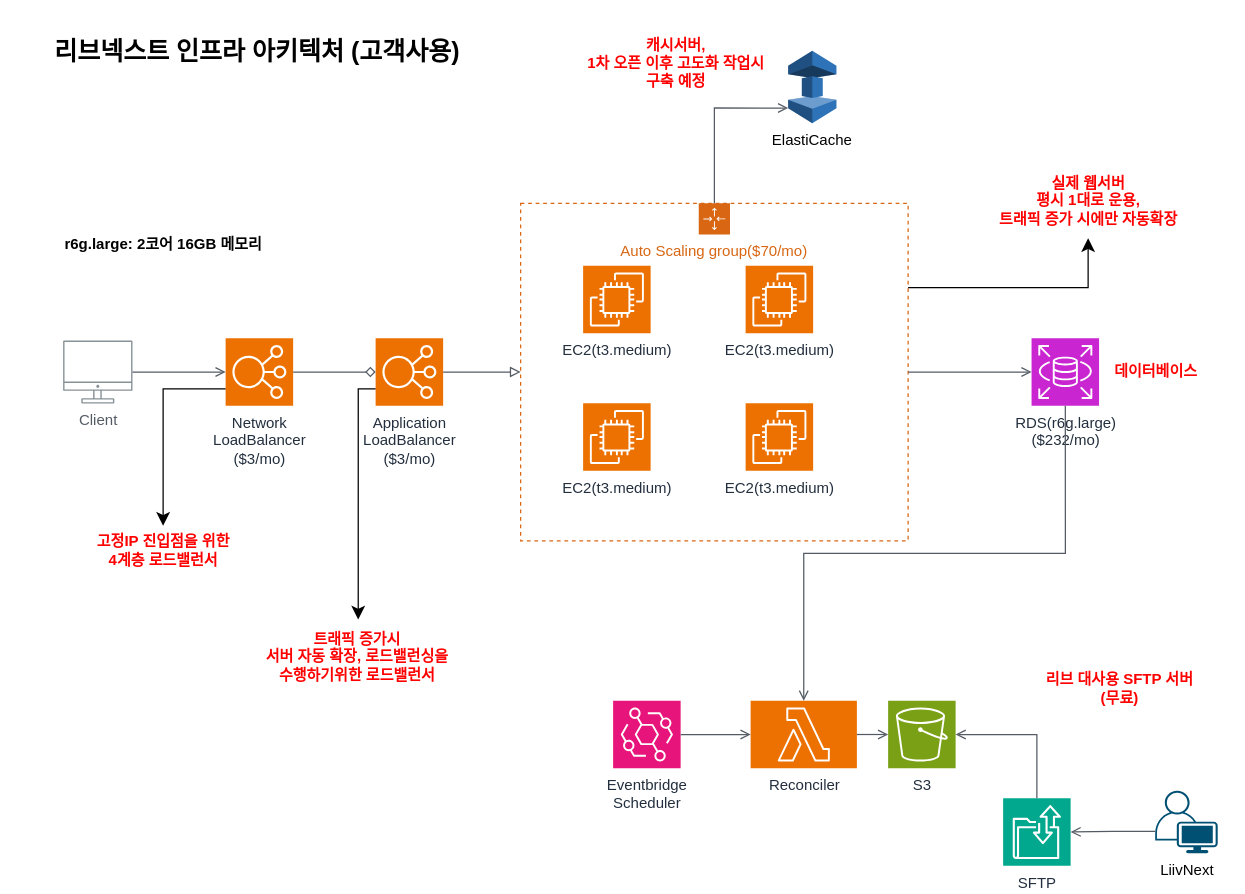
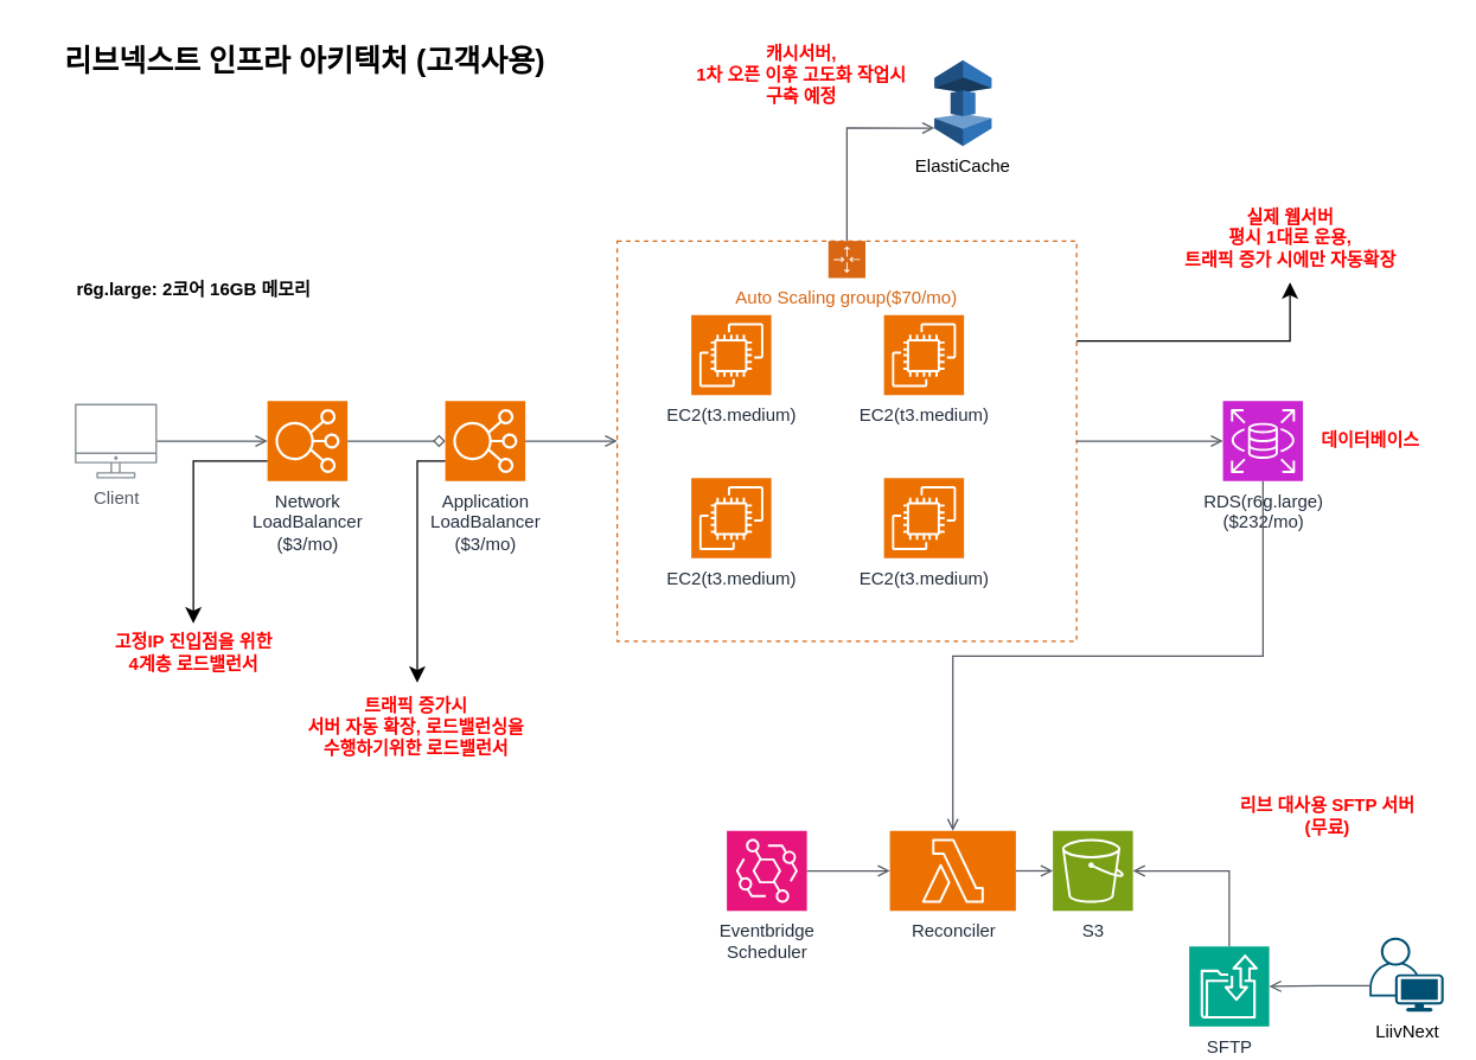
  <mxCell id="0" />
  <mxCell id="1" parent="0" />
  <mxCell id="2" value="Client" style="outlineConnect=0;gradientColor=none;fontColor=#545B64;strokeColor=none;fillColor=#879196;dashed=0;verticalLabelPosition=bottom;verticalAlign=top;align=center;html=1;fontSize=12;fontStyle=0;aspect=fixed;shape=mxgraph.aws4.illustration_desktop;pointerEvents=1;labelBackgroundColor=#ffffff;" parent="1" vertex="1"><mxGeometry x="50" y="271.75" width="55.49" height="50.5" as="geometry" /></mxCell>
  <mxCell id="3" value="RDS(r6g.large)&lt;br&gt;($232/mo)" style="sketch=0;points=[[0,0,0],[0.25,0,0],[0.5,0,0],[0.75,0,0],[1,0,0],[0,1,0],[0.25,1,0],[0.5,1,0],[0.75,1,0],[1,1,0],[0,0.25,0],[0,0.5,0],[0,0.75,0],[1,0.25,0],[1,0.5,0],[1,0.75,0]];outlineConnect=0;fontColor=#232F3E;fillColor=#C925D1;strokeColor=#ffffff;dashed=0;verticalLabelPosition=bottom;verticalAlign=top;align=center;html=1;fontSize=12;fontStyle=0;aspect=fixed;shape=mxgraph.aws4.resourceIcon;resIcon=mxgraph.aws4.rds;" parent="1" vertex="1"><mxGeometry x="824.75" y="270" width="54" height="54" as="geometry" /></mxCell>
  <mxCell id="4" value="Network &lt;br&gt;LoadBalancer&lt;br&gt;($3/mo)" style="sketch=0;points=[[0,0,0],[0.25,0,0],[0.5,0,0],[0.75,0,0],[1,0,0],[0,1,0],[0.25,1,0],[0.5,1,0],[0.75,1,0],[1,1,0],[0,0.25,0],[0,0.5,0],[0,0.75,0],[1,0.25,0],[1,0.5,0],[1,0.75,0]];outlineConnect=0;fontColor=#232F3E;fillColor=#ED7100;strokeColor=#ffffff;dashed=0;verticalLabelPosition=bottom;verticalAlign=top;align=center;html=1;fontSize=12;fontStyle=0;aspect=fixed;shape=mxgraph.aws4.resourceIcon;resIcon=mxgraph.aws4.elastic_load_balancing;" parent="1" vertex="1"><mxGeometry x="180" y="270" width="54" height="54" as="geometry" /></mxCell>
  <mxCell id="5" value="Application&lt;br&gt;LoadBalancer&lt;br&gt;($3/mo)" style="sketch=0;points=[[0,0,0],[0.25,0,0],[0.5,0,0],[0.75,0,0],[1,0,0],[0,1,0],[0.25,1,0],[0.5,1,0],[0.75,1,0],[1,1,0],[0,0.25,0],[0,0.5,0],[0,0.75,0],[1,0.25,0],[1,0.5,0],[1,0.75,0]];outlineConnect=0;fontColor=#232F3E;fillColor=#ED7100;strokeColor=#ffffff;dashed=0;verticalLabelPosition=bottom;verticalAlign=top;align=center;html=1;fontSize=12;fontStyle=0;aspect=fixed;shape=mxgraph.aws4.resourceIcon;resIcon=mxgraph.aws4.elastic_load_balancing;" parent="1" vertex="1"><mxGeometry x="300" y="270" width="54" height="54" as="geometry" /></mxCell>
  <mxCell id="6" value="" style="edgeStyle=orthogonalEdgeStyle;html=1;endArrow=diamond;elbow=vertical;startArrow=none;endFill=0;strokeColor=#545B64;rounded=0;exitX=1;exitY=0.5;exitDx=0;exitDy=0;exitPerimeter=0;entryX=0;entryY=0.5;entryDx=0;entryDy=0;entryPerimeter=0;" parent="1" source="4" target="5" edge="1"><mxGeometry width="100" relative="1" as="geometry"><mxPoint x="330" y="147" as="sourcePoint" /><mxPoint x="420" y="147" as="targetPoint" /></mxGeometry></mxCell>
  <mxCell id="7" value="Auto Scaling group($70/mo)" style="points=[[0,0],[0.25,0],[0.5,0],[0.75,0],[1,0],[1,0.25],[1,0.5],[1,0.75],[1,1],[0.75,1],[0.5,1],[0.25,1],[0,1],[0,0.75],[0,0.5],[0,0.25]];outlineConnect=0;gradientColor=none;html=1;whiteSpace=wrap;fontSize=12;fontStyle=0;container=1;pointerEvents=0;collapsible=0;recursiveResize=0;shape=mxgraph.aws4.groupCenter;grIcon=mxgraph.aws4.group_auto_scaling_group;grStroke=1;strokeColor=#D86613;fillColor=none;verticalAlign=top;align=center;fontColor=#D86613;dashed=1;spacingTop=25;" parent="1" vertex="1"><mxGeometry x="416" y="162" width="310" height="270" as="geometry" /></mxCell>
  <mxCell id="8" value="EC2(t3.medium)" style="sketch=0;points=[[0,0,0],[0.25,0,0],[0.5,0,0],[0.75,0,0],[1,0,0],[0,1,0],[0.25,1,0],[0.5,1,0],[0.75,1,0],[1,1,0],[0,0.25,0],[0,0.5,0],[0,0.75,0],[1,0.25,0],[1,0.5,0],[1,0.75,0]];outlineConnect=0;fontColor=#232F3E;fillColor=#ED7100;strokeColor=#ffffff;dashed=0;verticalLabelPosition=bottom;verticalAlign=top;align=center;html=1;fontSize=12;fontStyle=0;aspect=fixed;shape=mxgraph.aws4.resourceIcon;resIcon=mxgraph.aws4.ec2;" parent="7" vertex="1"><mxGeometry x="50" y="50" width="54" height="54" as="geometry" /></mxCell>
  <mxCell id="9" value="EC2(t3.medium)" style="sketch=0;points=[[0,0,0],[0.25,0,0],[0.5,0,0],[0.75,0,0],[1,0,0],[0,1,0],[0.25,1,0],[0.5,1,0],[0.75,1,0],[1,1,0],[0,0.25,0],[0,0.5,0],[0,0.75,0],[1,0.25,0],[1,0.5,0],[1,0.75,0]];outlineConnect=0;fontColor=#232F3E;fillColor=#ED7100;strokeColor=#ffffff;dashed=0;verticalLabelPosition=bottom;verticalAlign=top;align=center;html=1;fontSize=12;fontStyle=0;aspect=fixed;shape=mxgraph.aws4.resourceIcon;resIcon=mxgraph.aws4.ec2;" parent="7" vertex="1"><mxGeometry x="180" y="50" width="54" height="54" as="geometry" /></mxCell>
  <mxCell id="10" value="EC2(t3.medium)" style="sketch=0;points=[[0,0,0],[0.25,0,0],[0.5,0,0],[0.75,0,0],[1,0,0],[0,1,0],[0.25,1,0],[0.5,1,0],[0.75,1,0],[1,1,0],[0,0.25,0],[0,0.5,0],[0,0.75,0],[1,0.25,0],[1,0.5,0],[1,0.75,0]];outlineConnect=0;fontColor=#232F3E;fillColor=#ED7100;strokeColor=#ffffff;dashed=0;verticalLabelPosition=bottom;verticalAlign=top;align=center;html=1;fontSize=12;fontStyle=0;aspect=fixed;shape=mxgraph.aws4.resourceIcon;resIcon=mxgraph.aws4.ec2;" parent="7" vertex="1"><mxGeometry x="180" y="160" width="54" height="54" as="geometry" /></mxCell>
  <mxCell id="11" value="EC2(t3.medium)" style="sketch=0;points=[[0,0,0],[0.25,0,0],[0.5,0,0],[0.75,0,0],[1,0,0],[0,1,0],[0.25,1,0],[0.5,1,0],[0.75,1,0],[1,1,0],[0,0.25,0],[0,0.5,0],[0,0.75,0],[1,0.25,0],[1,0.5,0],[1,0.75,0]];outlineConnect=0;fontColor=#232F3E;fillColor=#ED7100;strokeColor=#ffffff;dashed=0;verticalLabelPosition=bottom;verticalAlign=top;align=center;html=1;fontSize=12;fontStyle=0;aspect=fixed;shape=mxgraph.aws4.resourceIcon;resIcon=mxgraph.aws4.ec2;" parent="7" vertex="1"><mxGeometry x="50" y="160" width="54" height="54" as="geometry" /></mxCell>
- <mxCell id="12" value="" style="edgeStyle=orthogonalEdgeStyle;html=1;endArrow=block;elbow=vertical;startArrow=none;endFill=0;strokeColor=#545B64;rounded=0;exitX=1;exitY=0.5;exitDx=0;exitDy=0;exitPerimeter=0;entryX=0;entryY=0.5;entryDx=0;entryDy=0;" parent="1" source="5" target="7" edge="1"><mxGeometry width="100" relative="1" as="geometry"><mxPoint x="482.5" y="296.5" as="sourcePoint" /><mxPoint x="585" y="297" as="targetPoint" /></mxGeometry></mxCell>
+ <mxCell id="12" value="" style="edgeStyle=orthogonalEdgeStyle;html=1;endArrow=open;elbow=vertical;startArrow=none;endFill=0;strokeColor=#545B64;rounded=0;exitX=1;exitY=0.5;exitDx=0;exitDy=0;exitPerimeter=0;entryX=0;entryY=0.5;entryDx=0;entryDy=0;" parent="1" source="5" target="7" edge="1"><mxGeometry width="100" relative="1" as="geometry"><mxPoint x="482.5" y="296.5" as="sourcePoint" /><mxPoint x="585" y="297" as="targetPoint" /></mxGeometry></mxCell>
  <mxCell id="13" value="" style="edgeStyle=orthogonalEdgeStyle;html=1;endArrow=open;elbow=vertical;startArrow=none;endFill=0;strokeColor=#545B64;rounded=0;exitX=0.5;exitY=0;exitDx=0;exitDy=0;entryX=0;entryY=0.79;entryDx=0;entryDy=0;entryPerimeter=0;" parent="1" source="7" target="14" edge="1"><mxGeometry width="100" relative="1" as="geometry"><mxPoint x="720" y="82" as="sourcePoint" /><mxPoint x="570.995" y="80" as="targetPoint" /></mxGeometry></mxCell>
  <mxCell id="14" value="ElastiCache" style="outlineConnect=0;dashed=0;verticalLabelPosition=bottom;verticalAlign=top;align=center;html=1;shape=mxgraph.aws3.elasticache;fillColor=#2E73B8;gradientColor=none;aspect=fixed;" parent="1" vertex="1"><mxGeometry x="630" y="40" width="38.67" height="58" as="geometry" /></mxCell>
  <mxCell id="15" value="" style="edgeStyle=orthogonalEdgeStyle;html=1;endArrow=open;elbow=vertical;startArrow=none;endFill=0;strokeColor=#545B64;rounded=0;exitX=1;exitY=0.5;exitDx=0;exitDy=0;entryX=0;entryY=0.5;entryDx=0;entryDy=0;entryPerimeter=0;" parent="1" source="7" target="3" edge="1"><mxGeometry width="100" relative="1" as="geometry"><mxPoint x="900" y="296.66" as="sourcePoint" /><mxPoint x="992" y="296.66" as="targetPoint" /></mxGeometry></mxCell>
  <mxCell id="16" value="Eventbridge&lt;br&gt;Scheduler" style="sketch=0;points=[[0,0,0],[0.25,0,0],[0.5,0,0],[0.75,0,0],[1,0,0],[0,1,0],[0.25,1,0],[0.5,1,0],[0.75,1,0],[1,1,0],[0,0.25,0],[0,0.5,0],[0,0.75,0],[1,0.25,0],[1,0.5,0],[1,0.75,0]];outlineConnect=0;fontColor=#232F3E;fillColor=#E7157B;strokeColor=#ffffff;dashed=0;verticalLabelPosition=bottom;verticalAlign=top;align=center;html=1;fontSize=12;fontStyle=0;aspect=fixed;shape=mxgraph.aws4.resourceIcon;resIcon=mxgraph.aws4.eventbridge;" parent="1" vertex="1"><mxGeometry x="490" y="560" width="54" height="54" as="geometry" /></mxCell>
  <mxCell id="17" value="" style="edgeStyle=orthogonalEdgeStyle;html=1;endArrow=open;elbow=vertical;startArrow=none;endFill=0;strokeColor=#545B64;rounded=0;" parent="1" source="2" target="4" edge="1"><mxGeometry width="100" relative="1" as="geometry"><mxPoint x="120" y="296.8" as="sourcePoint" /><mxPoint x="222" y="296.8" as="targetPoint" /></mxGeometry></mxCell>
  <mxCell id="18" value="Reconciler" style="sketch=0;points=[[0,0,0],[0.25,0,0],[0.5,0,0],[0.75,0,0],[1,0,0],[0,1,0],[0.25,1,0],[0.5,1,0],[0.75,1,0],[1,1,0],[0,0.25,0],[0,0.5,0],[0,0.75,0],[1,0.25,0],[1,0.5,0],[1,0.75,0]];outlineConnect=0;fontColor=#232F3E;fillColor=#ED7100;strokeColor=#ffffff;dashed=0;verticalLabelPosition=bottom;verticalAlign=top;align=center;html=1;fontSize=12;fontStyle=0;aspect=fixed;shape=mxgraph.aws4.resourceIcon;resIcon=mxgraph.aws4.lambda;" parent="1" vertex="1"><mxGeometry x="600" y="560" width="85" height="54" as="geometry" /></mxCell>
  <mxCell id="19" value="S3" style="sketch=0;points=[[0,0,0],[0.25,0,0],[0.5,0,0],[0.75,0,0],[1,0,0],[0,1,0],[0.25,1,0],[0.5,1,0],[0.75,1,0],[1,1,0],[0,0.25,0],[0,0.5,0],[0,0.75,0],[1,0.25,0],[1,0.5,0],[1,0.75,0]];outlineConnect=0;fontColor=#232F3E;fillColor=#7AA116;strokeColor=#ffffff;dashed=0;verticalLabelPosition=bottom;verticalAlign=top;align=center;html=1;fontSize=12;fontStyle=0;aspect=fixed;shape=mxgraph.aws4.resourceIcon;resIcon=mxgraph.aws4.s3;" parent="1" vertex="1"><mxGeometry x="710" y="560" width="54" height="54" as="geometry" /></mxCell>
  <mxCell id="20" value="" style="edgeStyle=orthogonalEdgeStyle;html=1;endArrow=open;elbow=vertical;startArrow=none;endFill=0;strokeColor=#545B64;rounded=0;exitX=1;exitY=0.5;exitDx=0;exitDy=0;exitPerimeter=0;entryX=0;entryY=0.5;entryDx=0;entryDy=0;entryPerimeter=0;" parent="1" source="16" target="18" edge="1"><mxGeometry width="100" relative="1" as="geometry"><mxPoint x="605.75" y="680" as="sourcePoint" /><mxPoint x="705.75" y="680" as="targetPoint" /></mxGeometry></mxCell>
  <mxCell id="21" value="" style="edgeStyle=orthogonalEdgeStyle;html=1;endArrow=open;elbow=vertical;startArrow=none;endFill=0;strokeColor=#545B64;rounded=0;exitX=1;exitY=0.5;exitDx=0;exitDy=0;exitPerimeter=0;" parent="1" source="18" target="19" edge="1"><mxGeometry width="100" relative="1" as="geometry"><mxPoint x="680" y="588.77" as="sourcePoint" /><mxPoint x="740" y="589" as="targetPoint" /></mxGeometry></mxCell>
  <mxCell id="22" value="SFTP" style="sketch=0;points=[[0,0,0],[0.25,0,0],[0.5,0,0],[0.75,0,0],[1,0,0],[0,1,0],[0.25,1,0],[0.5,1,0],[0.75,1,0],[1,1,0],[0,0.25,0],[0,0.5,0],[0,0.75,0],[1,0.25,0],[1,0.5,0],[1,0.75,0]];outlineConnect=0;fontColor=#232F3E;fillColor=#01A88D;strokeColor=#ffffff;dashed=0;verticalLabelPosition=bottom;verticalAlign=top;align=center;html=1;fontSize=12;fontStyle=0;aspect=fixed;shape=mxgraph.aws4.resourceIcon;resIcon=mxgraph.aws4.transfer_family;" parent="1" vertex="1"><mxGeometry x="802" y="638" width="54" height="54" as="geometry" /></mxCell>
  <mxCell id="23" value="" style="edgeStyle=orthogonalEdgeStyle;html=1;endArrow=open;elbow=vertical;startArrow=none;endFill=0;strokeColor=#545B64;rounded=0;exitX=0.5;exitY=0;exitDx=0;exitDy=0;exitPerimeter=0;entryX=1;entryY=0.5;entryDx=0;entryDy=0;entryPerimeter=0;" parent="1" source="22" target="19" edge="1"><mxGeometry width="100" relative="1" as="geometry"><mxPoint x="942" y="586.52" as="sourcePoint" /><mxPoint x="998" y="586.52" as="targetPoint" /></mxGeometry></mxCell>
  <mxCell id="24" value="LiivNext" style="points=[[0.35,0,0],[0.98,0.51,0],[1,0.71,0],[0.67,1,0],[0,0.795,0],[0,0.65,0]];verticalLabelPosition=bottom;sketch=0;html=1;verticalAlign=top;aspect=fixed;align=center;pointerEvents=1;shape=mxgraph.cisco19.user;fillColor=#005073;strokeColor=none;" parent="1" vertex="1"><mxGeometry x="923.66" y="632" width="50" height="50" as="geometry" /></mxCell>
  <mxCell id="25" value="" style="edgeStyle=orthogonalEdgeStyle;html=1;endArrow=open;elbow=vertical;startArrow=none;endFill=0;strokeColor=#545B64;rounded=0;exitX=0;exitY=0.65;exitDx=0;exitDy=0;exitPerimeter=0;entryX=1;entryY=0.5;entryDx=0;entryDy=0;entryPerimeter=0;" parent="1" source="24" target="22" edge="1"><mxGeometry width="100" relative="1" as="geometry"><mxPoint x="953" y="679" as="sourcePoint" /><mxPoint x="892" y="628" as="targetPoint" /></mxGeometry></mxCell>
  <mxCell id="26" value="&lt;font style=&quot;font-size: 20px;&quot;&gt;&lt;b style=&quot;font-size: 20px;&quot;&gt;리브넥스트 인프라 아키텍처 (고객사용)&lt;br&gt;&lt;/b&gt;&lt;/font&gt;" style="text;html=1;align=center;verticalAlign=middle;resizable=0;points=[];autosize=1;strokeColor=none;fillColor=none;fontSize=20;" parent="1" vertex="1"><mxGeometry x="20" y="20" width="370" height="40" as="geometry" /></mxCell>
  <mxCell id="27" value="" style="edgeStyle=orthogonalEdgeStyle;html=1;endArrow=open;elbow=vertical;startArrow=none;endFill=0;strokeColor=#545B64;rounded=0;exitX=0.5;exitY=1;exitDx=0;exitDy=0;exitPerimeter=0;entryX=0.5;entryY=0;entryDx=0;entryDy=0;entryPerimeter=0;" parent="1" source="3" target="18" edge="1"><mxGeometry width="100" relative="1" as="geometry"><mxPoint x="750" y="460" as="sourcePoint" /><mxPoint x="806" y="460" as="targetPoint" /></mxGeometry></mxCell>
  <mxCell id="28" value="고정IP 진입점을 위한&lt;br style=&quot;font-size: 12px;&quot;&gt;4계층 로드밸런서" style="text;html=1;align=center;verticalAlign=middle;resizable=0;points=[];autosize=1;strokeColor=none;fillColor=none;fontColor=#ff0000;fontSize=12;fontStyle=1" parent="1" vertex="1"><mxGeometry x="60" y="420" width="140" height="40" as="geometry" /></mxCell>
- <mxCell id="29" value="트래픽 증가시&lt;br&gt;서버 자동 확장, 로드밸런싱을&lt;br&gt;수행하기위한 로드밸런서" style="text;html=1;align=center;verticalAlign=middle;resizable=0;points=[];autosize=1;strokeColor=none;fillColor=none;fontStyle=1;fontColor=#ff0000;" parent="1" vertex="1"><mxGeometry x="195" y="495" width="180" height="60" as="geometry" /></mxCell>
+ <mxCell id="29" value="트래픽 증가시&lt;br&gt;서버 자동 확장, 로드밸런싱을&lt;br&gt;수행하기위한 로드밸런서" style="text;html=1;align=center;verticalAlign=middle;resizable=0;points=[];autosize=1;strokeColor=none;fillColor=none;fontStyle=1;fontColor=#ff0000;" parent="1" vertex="1"><mxGeometry x="190" y="460" width="180" height="60" as="geometry" /></mxCell>
  <mxCell id="30" value="" style="edgeStyle=segmentEdgeStyle;endArrow=classic;html=1;curved=0;rounded=0;endSize=8;startSize=8;exitX=0;exitY=0.75;exitDx=0;exitDy=0;exitPerimeter=0;" parent="1" source="4" target="28" edge="1"><mxGeometry width="50" height="50" relative="1" as="geometry"><mxPoint x="160" y="430" as="sourcePoint" /><mxPoint x="210" y="380" as="targetPoint" /></mxGeometry></mxCell>
  <mxCell id="31" value="" style="edgeStyle=segmentEdgeStyle;endArrow=classic;html=1;curved=0;rounded=0;endSize=8;startSize=8;exitX=0;exitY=0.75;exitDx=0;exitDy=0;exitPerimeter=0;entryX=0.506;entryY=0;entryDx=0;entryDy=0;entryPerimeter=0;" parent="1" source="5" target="29" edge="1"><mxGeometry width="50" height="50" relative="1" as="geometry"><mxPoint x="300" y="330" as="sourcePoint" /><mxPoint x="250" y="439" as="targetPoint" /></mxGeometry></mxCell>
  <mxCell id="32" value="실제 웹서버&lt;br&gt;평시 1대로 운용,&lt;br&gt;트래픽 증가 시에만 자동확장" style="text;html=1;align=center;verticalAlign=middle;resizable=0;points=[];autosize=1;strokeColor=none;fillColor=none;fontColor=#ff0000;fontStyle=1" parent="1" vertex="1"><mxGeometry x="780" y="130" width="180" height="60" as="geometry" /></mxCell>
  <mxCell id="33" value="" style="edgeStyle=segmentEdgeStyle;endArrow=classic;html=1;curved=0;rounded=0;endSize=8;startSize=8;exitX=1;exitY=0.25;exitDx=0;exitDy=0;" parent="1" source="7" target="32" edge="1"><mxGeometry width="50" height="50" relative="1" as="geometry"><mxPoint x="1009" y="222.5" as="sourcePoint" /><mxPoint x="990" y="371.5" as="targetPoint" /></mxGeometry></mxCell>
  <mxCell id="34" value="캐시서버,&lt;br&gt;1차 오픈 이후 고도화 작업시&lt;br&gt;구축 예정" style="text;html=1;align=center;verticalAlign=middle;resizable=0;points=[];autosize=1;strokeColor=none;fillColor=none;fontColor=#ff0000;fontStyle=1" parent="1" vertex="1"><mxGeometry x="450" y="20" width="180" height="60" as="geometry" /></mxCell>
  <mxCell id="35" value="데이터베이스" style="text;html=1;align=center;verticalAlign=middle;resizable=0;points=[];autosize=1;strokeColor=none;fillColor=none;fontColor=#ff0000;fontStyle=1" parent="1" vertex="1"><mxGeometry x="873.66" y="282" width="100" height="30" as="geometry" /></mxCell>
  <mxCell id="36" value="리브 대사용 SFTP 서버&lt;br&gt;(무료)" style="text;html=1;align=center;verticalAlign=middle;resizable=0;points=[];autosize=1;strokeColor=none;fillColor=none;fontStyle=1;fontColor=#ff0000;" parent="1" vertex="1"><mxGeometry x="820" y="530" width="150" height="40" as="geometry" /></mxCell>
  <mxCell id="37" value="r6g.large: 2코어 16GB 메모리" style="text;html=1;align=center;verticalAlign=middle;resizable=0;points=[];autosize=1;strokeColor=none;fillColor=none;fontStyle=1" vertex="1" parent="1"><mxGeometry x="35" y="180" width="190" height="30" as="geometry" /></mxCell>
